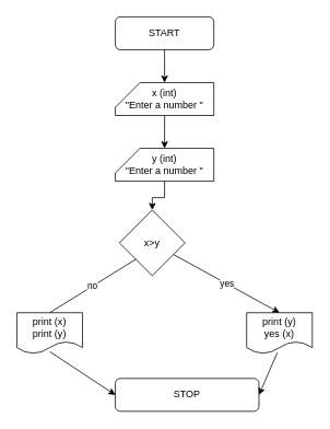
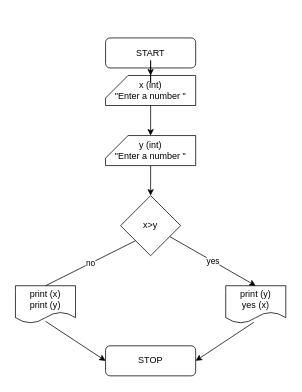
  <mxCell id="0" />
  <mxCell id="1" parent="0" />
- <mxCell id="2" value="START" style="rounded=1;whiteSpace=wrap;html=1;" vertex="1" parent="1"><mxGeometry x="140" y="20" width="120" height="40" as="geometry" /></mxCell>
+ <mxCell id="2" value="START" style="rounded=1;whiteSpace=wrap;html=1;" vertex="1" parent="1"><mxGeometry x="140" y="50" width="120" height="40" as="geometry" /></mxCell>
  <mxCell id="3" value="x (int)&lt;div&gt;&quot;Enter a number &quot;&lt;/div&gt;" style="shape=card;whiteSpace=wrap;html=1;" vertex="1" parent="1"><mxGeometry x="140" y="100" width="120" height="40" as="geometry" /></mxCell>
  <mxCell id="4" style="edgeStyle=orthogonalEdgeStyle;rounded=0;orthogonalLoop=1;jettySize=auto;html=1;entryX=0.5;entryY=0;entryDx=0;entryDy=0;" edge="1" parent="1" source="5" target="6"><mxGeometry relative="1" as="geometry" /></mxCell>
  <mxCell id="5" value="y (int)&lt;div&gt;&quot;Enter a number &quot;&lt;/div&gt;" style="shape=card;whiteSpace=wrap;html=1;" vertex="1" parent="1"><mxGeometry x="140" y="180" width="120" height="40" as="geometry" /></mxCell>
- <mxCell id="6" value="x&amp;gt;y" style="rhombus;whiteSpace=wrap;html=1;" vertex="1" parent="1"><mxGeometry x="145" y="255" width="80" height="80" as="geometry" /></mxCell>
+ <mxCell id="6" value="x&amp;gt;y" style="rhombus;whiteSpace=wrap;html=1;" vertex="1" parent="1"><mxGeometry x="160" y="260" width="80" height="80" as="geometry" /></mxCell>
  <mxCell id="7" value="&lt;div&gt;print (y)&lt;/div&gt;yes (x)" style="shape=document;whiteSpace=wrap;html=1;boundedLbl=1;" vertex="1" parent="1"><mxGeometry x="300" y="380" width="80" height="50" as="geometry" /></mxCell>
  <mxCell id="8" value="print (x)&lt;div&gt;print (y)&lt;/div&gt;" style="shape=document;whiteSpace=wrap;html=1;boundedLbl=1;" vertex="1" parent="1"><mxGeometry x="20" y="380" width="80" height="50" as="geometry" /></mxCell>
  <mxCell id="9" value="no" style="endArrow=none;html=1;rounded=0;entryX=0.5;entryY=0;entryDx=0;entryDy=0;exitX=0;exitY=1;exitDx=0;exitDy=0;" edge="1" parent="1" source="6" target="8"><mxGeometry width="50" height="50" relative="1" as="geometry"><mxPoint x="140" y="340" as="sourcePoint" /><mxPoint x="180" y="320" as="targetPoint" /></mxGeometry></mxCell>
  <mxCell id="10" value="yes" style="endArrow=classic;html=1;rounded=0;entryX=0.5;entryY=0;entryDx=0;entryDy=0;" edge="1" parent="1" source="6" target="7"><mxGeometry width="50" height="50" relative="1" as="geometry"><mxPoint x="250" y="370" as="sourcePoint" /><mxPoint x="300" y="320" as="targetPoint" /></mxGeometry></mxCell>
- <mxCell id="11" value="STOP" style="rounded=1;whiteSpace=wrap;html=1;" vertex="1" parent="1"><mxGeometry x="140" y="460" width="175" height="40" as="geometry" /></mxCell>
+ <mxCell id="11" value="STOP" style="rounded=1;whiteSpace=wrap;html=1;" vertex="1" parent="1"><mxGeometry x="140" y="460" width="120" height="40" as="geometry" /></mxCell>
  <mxCell id="12" value="" style="endArrow=classic;html=1;rounded=0;exitX=0.5;exitY=0.947;exitDx=0;exitDy=0;exitPerimeter=0;entryX=0;entryY=0.5;entryDx=0;entryDy=0;" edge="1" parent="1" source="8" target="11"><mxGeometry width="50" height="50" relative="1" as="geometry"><mxPoint x="60" y="490" as="sourcePoint" /><mxPoint x="110" y="440" as="targetPoint" /></mxGeometry></mxCell>
  <mxCell id="13" value="" style="endArrow=classic;html=1;rounded=0;exitX=0.467;exitY=0.973;exitDx=0;exitDy=0;exitPerimeter=0;entryX=1;entryY=0.5;entryDx=0;entryDy=0;" edge="1" parent="1" source="7" target="11"><mxGeometry width="50" height="50" relative="1" as="geometry"><mxPoint x="290" y="453.5" as="sourcePoint" /><mxPoint x="370" y="506.5" as="targetPoint" /></mxGeometry></mxCell>
  <mxCell id="14" style="edgeStyle=orthogonalEdgeStyle;rounded=0;orthogonalLoop=1;jettySize=auto;html=1;entryX=0.5;entryY=0;entryDx=0;entryDy=0;entryPerimeter=0;" edge="1" parent="1" source="2" target="3"><mxGeometry relative="1" as="geometry" /></mxCell>
  <mxCell id="15" style="edgeStyle=orthogonalEdgeStyle;rounded=0;orthogonalLoop=1;jettySize=auto;html=1;entryX=0.5;entryY=0;entryDx=0;entryDy=0;entryPerimeter=0;" edge="1" parent="1" source="3" target="5"><mxGeometry relative="1" as="geometry" /></mxCell>
